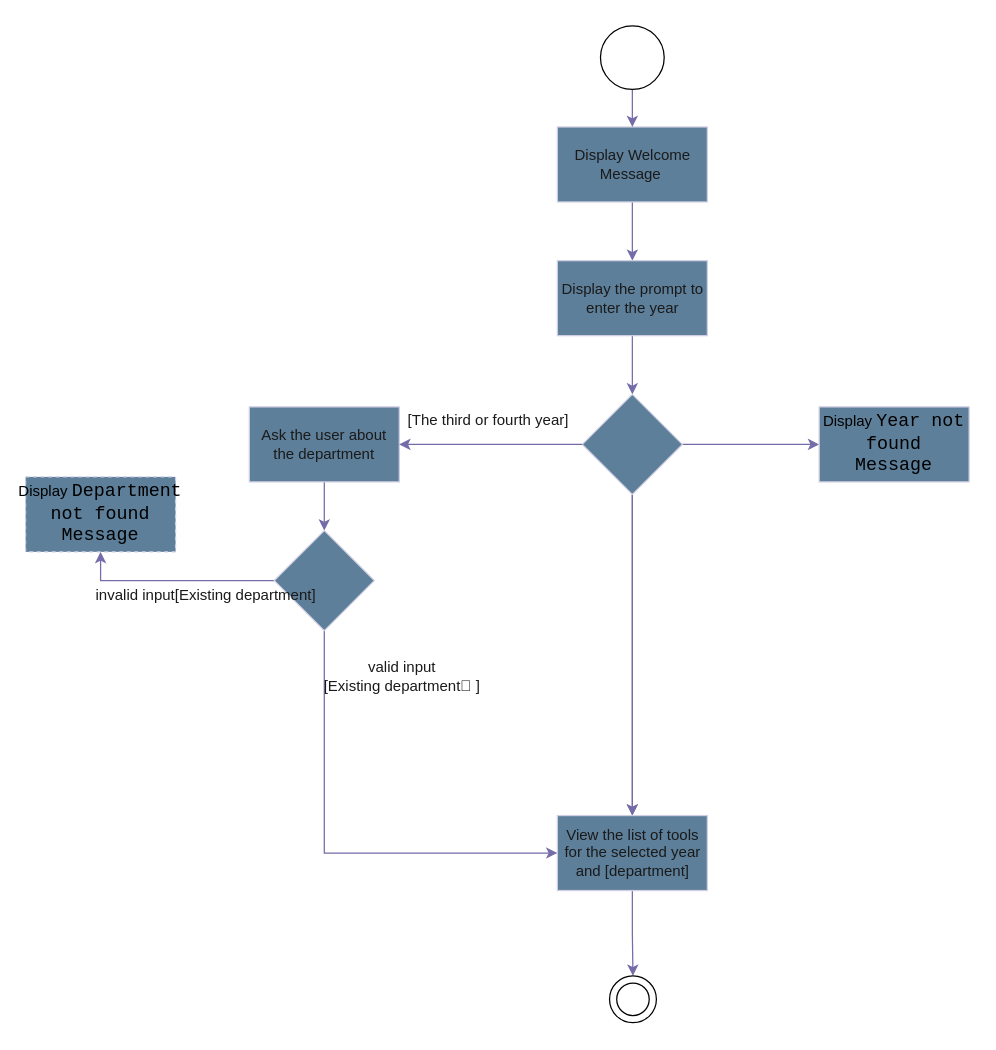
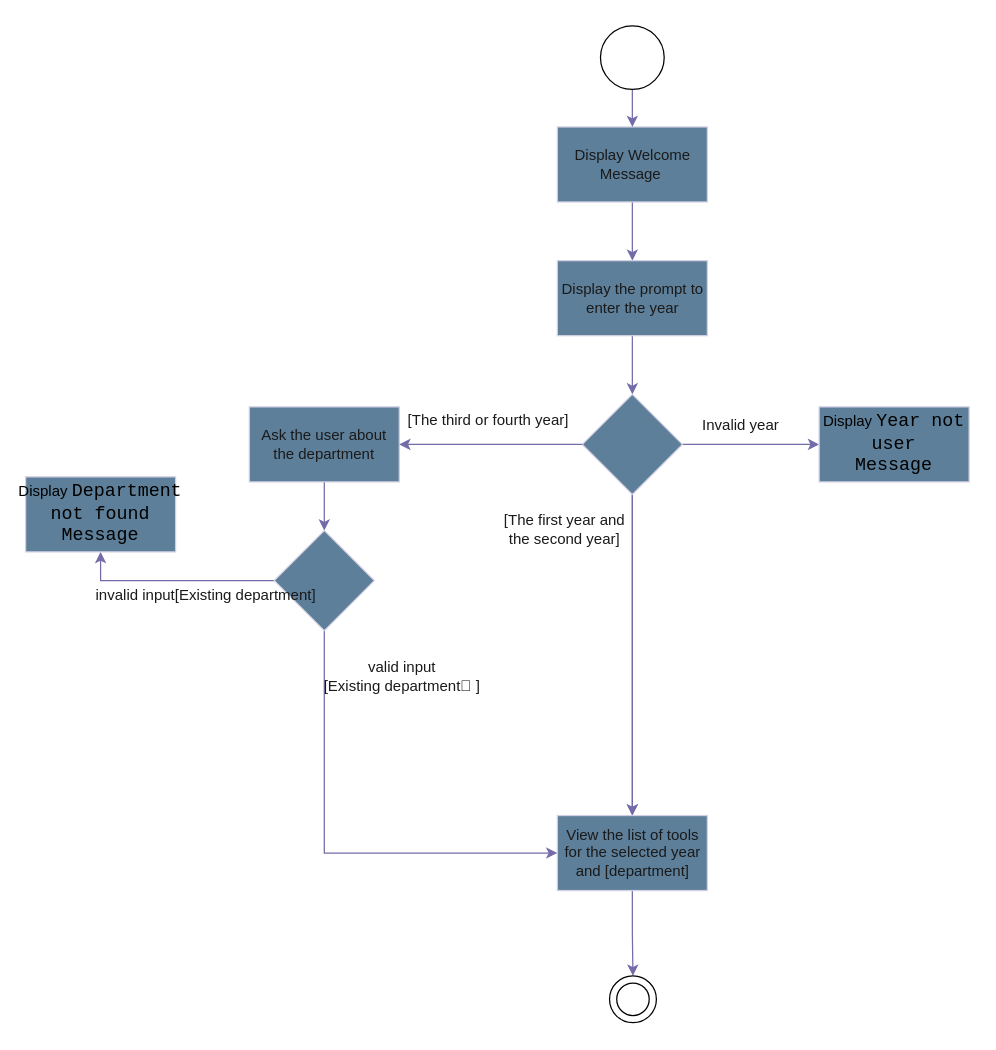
  <mxCell id="0" />
  <mxCell id="1" parent="0" />
  <mxCell id="2" value="" style="edgeStyle=orthogonalEdgeStyle;rounded=0;orthogonalLoop=1;jettySize=auto;html=1;strokeColor=#736CA8;fontColor=#1A1A1A;" edge="1" parent="1" source="3" target="7"><mxGeometry relative="1" as="geometry" /></mxCell>
  <mxCell id="3" value="Display Welcome Message&amp;nbsp;" style="rounded=0;whiteSpace=wrap;html=1;labelBackgroundColor=none;fillColor=#5D7F99;strokeColor=#D0CEE2;fontColor=#1A1A1A;" vertex="1" parent="1"><mxGeometry x="445.5" y="101" width="120" height="60" as="geometry" /></mxCell>
  <mxCell id="4" style="edgeStyle=orthogonalEdgeStyle;rounded=0;orthogonalLoop=1;jettySize=auto;html=1;strokeColor=#736CA8;fontColor=#1A1A1A;entryX=0.5;entryY=0;entryDx=0;entryDy=0;" edge="1" parent="1" source="5" target="3"><mxGeometry relative="1" as="geometry"><mxPoint x="505.5" y="152.366" as="targetPoint" /></mxGeometry></mxCell>
  <mxCell id="5" value="" style="ellipse;whiteSpace=wrap;html=1;aspect=fixed;" vertex="1" parent="1"><mxGeometry x="480" y="20" width="51" height="51" as="geometry" /></mxCell>
  <mxCell id="6" value="" style="edgeStyle=orthogonalEdgeStyle;rounded=0;orthogonalLoop=1;jettySize=auto;html=1;strokeColor=#736CA8;fontColor=#1A1A1A;" edge="1" parent="1" source="7" target="11"><mxGeometry relative="1" as="geometry" /></mxCell>
  <mxCell id="7" value="Display the prompt to enter the year" style="rounded=0;whiteSpace=wrap;html=1;labelBackgroundColor=none;fillColor=#5D7F99;strokeColor=#D0CEE2;fontColor=#1A1A1A;" vertex="1" parent="1"><mxGeometry x="445.5" y="208" width="120" height="60" as="geometry" /></mxCell>
  <mxCell id="8" value="" style="edgeStyle=orthogonalEdgeStyle;rounded=0;orthogonalLoop=1;jettySize=auto;html=1;strokeColor=#736CA8;fontColor=#1A1A1A;" edge="1" parent="1" source="11" target="12"><mxGeometry relative="1" as="geometry" /></mxCell>
  <mxCell id="9" value="" style="edgeStyle=orthogonalEdgeStyle;rounded=0;orthogonalLoop=1;jettySize=auto;html=1;strokeColor=#736CA8;fontColor=#1A1A1A;" edge="1" parent="1" source="11" target="14"><mxGeometry relative="1" as="geometry" /></mxCell>
  <mxCell id="10" value="" style="edgeStyle=orthogonalEdgeStyle;rounded=0;orthogonalLoop=1;jettySize=auto;html=1;strokeColor=#736CA8;fontColor=#1A1A1A;" edge="1" parent="1" source="11" target="14"><mxGeometry relative="1" as="geometry" /></mxCell>
  <mxCell id="11" value="&lt;pre style=&quot;color: rgb(0, 0, 0); font-size: medium; text-align: start;&quot;&gt;&lt;br&gt;&lt;/pre&gt;" style="rhombus;whiteSpace=wrap;html=1;strokeColor=#D0CEE2;fontColor=#1A1A1A;fillColor=#5D7F99;" vertex="1" parent="1"><mxGeometry x="465.5" y="315" width="80" height="80" as="geometry" /></mxCell>
- <mxCell id="12" value="Display&amp;nbsp;&lt;font style=&quot;font-family: &amp;quot;Courier New&amp;quot;, monospace; font-size: 11pt; text-align: start; background-color: initial;&quot; class=&quot;fctbStyle0&quot;&gt;Year &lt;/font&gt;&lt;font style=&quot;font-family: &amp;quot;Courier New&amp;quot;, monospace; font-size: 11pt; text-align: start; background-color: initial;&quot; class=&quot;fctbStyle0Style3&quot;&gt;not&lt;/font&gt;&lt;font style=&quot;font-family: &amp;quot;Courier New&amp;quot;, monospace; font-size: 11pt; text-align: start; background-color: initial;&quot; class=&quot;fctbStyle0&quot;&gt; found&lt;br&gt;Message&lt;br&gt;&lt;/font&gt;" style="whiteSpace=wrap;html=1;fillColor=#5D7F99;strokeColor=#D0CEE2;fontColor=#000000;" vertex="1" parent="1"><mxGeometry x="655" y="325" width="120" height="60" as="geometry" /></mxCell>
+ <mxCell id="12" value="Display&amp;nbsp;&lt;font style=&quot;font-family: &amp;quot;Courier New&amp;quot;, monospace; font-size: 11pt; text-align: start; background-color: initial;&quot; class=&quot;fctbStyle0&quot;&gt;Year &lt;/font&gt;&lt;font style=&quot;font-family: &amp;quot;Courier New&amp;quot;, monospace; font-size: 11pt; text-align: start; background-color: initial;&quot; class=&quot;fctbStyle0Style3&quot;&gt;not&lt;/font&gt;&lt;font style=&quot;font-family: &amp;quot;Courier New&amp;quot;, monospace; font-size: 11pt; text-align: start; background-color: initial;&quot; class=&quot;fctbStyle0&quot;&gt; user&lt;br&gt;Message&lt;br&gt;&lt;/font&gt;" style="whiteSpace=wrap;html=1;fillColor=#5D7F99;strokeColor=#D0CEE2;fontColor=#000000;" vertex="1" parent="1"><mxGeometry x="655" y="325" width="120" height="60" as="geometry" /></mxCell>
  <mxCell id="13" value="" style="edgeStyle=orthogonalEdgeStyle;rounded=0;orthogonalLoop=1;jettySize=auto;html=1;strokeColor=#736CA8;fontColor=#1A1A1A;" edge="1" parent="1" source="14" target="19"><mxGeometry relative="1" as="geometry" /></mxCell>
  <mxCell id="14" value="View the list of tools for the selected year and [department]" style="whiteSpace=wrap;html=1;fillColor=#5D7F99;strokeColor=#D0CEE2;fontColor=#1A1A1A;" vertex="1" parent="1"><mxGeometry x="445.5" y="652" width="120" height="60" as="geometry" /></mxCell>
  <mxCell id="15" value="" style="edgeStyle=orthogonalEdgeStyle;rounded=0;orthogonalLoop=1;jettySize=auto;html=1;strokeColor=#736CA8;fontColor=#1A1A1A;" edge="1" parent="1" source="16" target="25"><mxGeometry relative="1" as="geometry" /></mxCell>
  <mxCell id="16" value="Ask the user about the department" style="whiteSpace=wrap;html=1;fillColor=#5D7F99;strokeColor=#D0CEE2;fontColor=#1A1A1A;" vertex="1" parent="1"><mxGeometry x="199" y="325" width="120" height="60" as="geometry" /></mxCell>
+ <mxCell id="17" value="[The first year and &lt;br&gt;the second year]" style="text;html=1;align=center;verticalAlign=middle;resizable=0;points=[];autosize=1;strokeColor=none;fillColor=none;fontColor=#1A1A1A;" vertex="1" parent="1"><mxGeometry x="394" y="402" width="113" height="41" as="geometry" /></mxCell>
  <mxCell id="18" value="" style="ellipse;whiteSpace=wrap;html=1;aspect=fixed;" vertex="1" parent="1"><mxGeometry x="493" y="786" width="26" height="26" as="geometry" /></mxCell>
  <mxCell id="19" value="" style="ellipse;whiteSpace=wrap;html=1;aspect=fixed;fillColor=none;strokeColor=#000000;" vertex="1" parent="1"><mxGeometry x="487.25" y="780.25" width="37.5" height="37.5" as="geometry" /></mxCell>
  <mxCell id="20" value="" style="edgeStyle=orthogonalEdgeStyle;rounded=0;orthogonalLoop=1;jettySize=auto;html=1;strokeColor=#736CA8;fontColor=#1A1A1A;" edge="1" parent="1" source="11" target="16"><mxGeometry relative="1" as="geometry"><mxPoint x="466" y="355" as="sourcePoint" /><mxPoint x="297" y="355" as="targetPoint" /></mxGeometry></mxCell>
  <mxCell id="21" value="[The third or fourth year]" style="text;html=1;align=center;verticalAlign=middle;resizable=0;points=[];autosize=1;strokeColor=none;fillColor=none;fontColor=#1A1A1A;" vertex="1" parent="1"><mxGeometry x="318" y="323" width="143" height="26" as="geometry" /></mxCell>
+ <mxCell id="22" value="Invalid year" style="text;html=1;align=center;verticalAlign=middle;resizable=0;points=[];autosize=1;strokeColor=none;fillColor=none;fontColor=#1A1A1A;" vertex="1" parent="1"><mxGeometry x="554" y="327" width="76" height="26" as="geometry" /></mxCell>
  <mxCell id="23" style="edgeStyle=orthogonalEdgeStyle;rounded=0;orthogonalLoop=1;jettySize=auto;html=1;entryX=0;entryY=0.5;entryDx=0;entryDy=0;strokeColor=#736CA8;fontColor=#1A1A1A;exitX=0.5;exitY=1;exitDx=0;exitDy=0;" edge="1" parent="1" source="25" target="14"><mxGeometry relative="1" as="geometry" /></mxCell>
  <mxCell id="24" style="edgeStyle=orthogonalEdgeStyle;rounded=0;orthogonalLoop=1;jettySize=auto;html=1;exitX=0;exitY=0.5;exitDx=0;exitDy=0;entryX=0.5;entryY=1;entryDx=0;entryDy=0;strokeColor=#736CA8;fontColor=#1A1A1A;" edge="1" parent="1" source="25" target="27"><mxGeometry relative="1" as="geometry" /></mxCell>
  <mxCell id="25" value="&lt;pre style=&quot;color: rgb(0, 0, 0); font-size: medium; text-align: start;&quot;&gt;&lt;br&gt;&lt;/pre&gt;" style="rhombus;whiteSpace=wrap;html=1;strokeColor=#D0CEE2;fontColor=#1A1A1A;fillColor=#5D7F99;" vertex="1" parent="1"><mxGeometry x="219" y="424" width="80" height="80" as="geometry" /></mxCell>
  <mxCell id="26" value="invalid&amp;nbsp;input[Existing department]" style="text;html=1;align=center;verticalAlign=middle;resizable=0;points=[];autosize=1;strokeColor=none;fillColor=none;fontColor=#1A1A1A;" vertex="1" parent="1"><mxGeometry x="68" y="463" width="192" height="26" as="geometry" /></mxCell>
- <mxCell id="27" value="Display&amp;nbsp;&lt;font style=&quot;font-family: &amp;quot;Courier New&amp;quot;, monospace; font-size: 11pt; background-color: initial; text-align: start;&quot; class=&quot;fctbStyle0&quot;&gt;Department &lt;/font&gt;&lt;font style=&quot;font-family: &amp;quot;Courier New&amp;quot;, monospace; font-size: 11pt; background-color: initial; text-align: start;&quot; class=&quot;fctbStyle0Style3&quot;&gt;not&lt;/font&gt;&lt;font style=&quot;font-family: &amp;quot;Courier New&amp;quot;, monospace; font-size: 11pt; background-color: initial; text-align: start;&quot; class=&quot;fctbStyle0&quot;&gt; found&lt;/font&gt;&lt;br&gt;&lt;font style=&quot;font-family: &amp;quot;Courier New&amp;quot;, monospace; font-size: 11pt; text-align: start; background-color: initial;&quot; class=&quot;fctbStyle0&quot;&gt;Message&lt;br&gt;&lt;/font&gt;" style="whiteSpace=wrap;html=1;fillColor=#5D7F99;strokeColor=#D0CEE2;fontColor=#000000;dashed=1;" vertex="1" parent="1"><mxGeometry x="20" y="381" width="120" height="60" as="geometry" /></mxCell>
+ <mxCell id="27" value="Display&amp;nbsp;&lt;font style=&quot;font-family: &amp;quot;Courier New&amp;quot;, monospace; font-size: 11pt; background-color: initial; text-align: start;&quot; class=&quot;fctbStyle0&quot;&gt;Department &lt;/font&gt;&lt;font style=&quot;font-family: &amp;quot;Courier New&amp;quot;, monospace; font-size: 11pt; background-color: initial; text-align: start;&quot; class=&quot;fctbStyle0Style3&quot;&gt;not&lt;/font&gt;&lt;font style=&quot;font-family: &amp;quot;Courier New&amp;quot;, monospace; font-size: 11pt; background-color: initial; text-align: start;&quot; class=&quot;fctbStyle0&quot;&gt; found&lt;/font&gt;&lt;br&gt;&lt;font style=&quot;font-family: &amp;quot;Courier New&amp;quot;, monospace; font-size: 11pt; text-align: start; background-color: initial;&quot; class=&quot;fctbStyle0&quot;&gt;Message&lt;br&gt;&lt;/font&gt;" style="whiteSpace=wrap;html=1;fillColor=#5D7F99;strokeColor=#D0CEE2;fontColor=#000000;" vertex="1" parent="1"><mxGeometry x="20" y="381" width="120" height="60" as="geometry" /></mxCell>
  <mxCell id="28" value="valid input&lt;br&gt;[Existing department ِ]" style="text;strokeColor=none;align=center;fillColor=none;html=1;verticalAlign=middle;whiteSpace=wrap;rounded=0;fontColor=#1A1A1A;" vertex="1" parent="1"><mxGeometry x="253" y="526" width="137" height="30" as="geometry" /></mxCell>
  <mxCell id="29" style="edgeStyle=orthogonalEdgeStyle;rounded=0;orthogonalLoop=1;jettySize=auto;html=1;exitX=0.5;exitY=1;exitDx=0;exitDy=0;strokeColor=#736CA8;fontColor=#1A1A1A;" edge="1" parent="1" source="28" target="28"><mxGeometry relative="1" as="geometry" /></mxCell>
